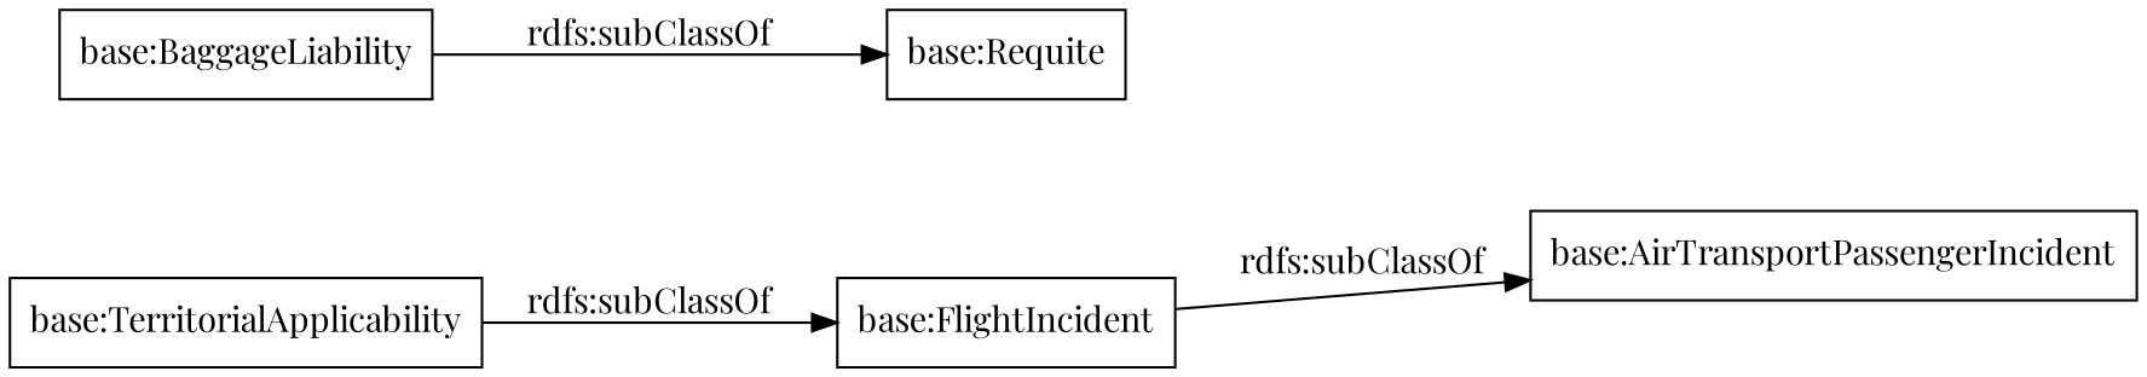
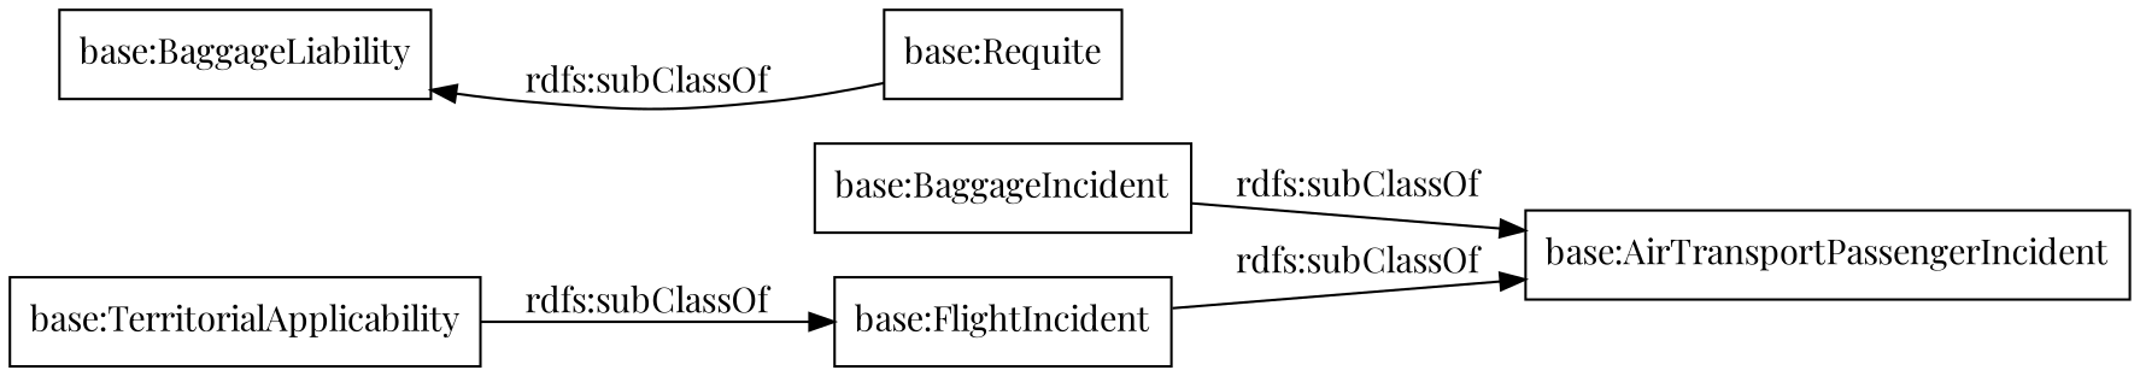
  digraph {
    fontname="Playfair Display"
    rankdir=LR
    node [color=black fontname="Playfair Display" shape=rectangle]
    edge [fontname="Playfair Display"]
    "base:FlightIncident"
    "base:AirTransportPassengerIncident"
    "base:TerritorialApplicability"
+   "base:BaggageIncident"
    "base:BaggageLiability"
    "base:Requite"
    "base:FlightIncident" -> "base:AirTransportPassengerIncident" [label="rdfs:subClassOf"]
    "base:TerritorialApplicability" -> "base:FlightIncident" [label="rdfs:subClassOf"]
-   "base:BaggageLiability" -> "base:Requite" [label="rdfs:subClassOf"]
+   "base:BaggageIncident" -> "base:AirTransportPassengerIncident" [label="rdfs:subClassOf"]
+   "base:Requite" -> "base:BaggageLiability" [label="rdfs:subClassOf"]
  }
